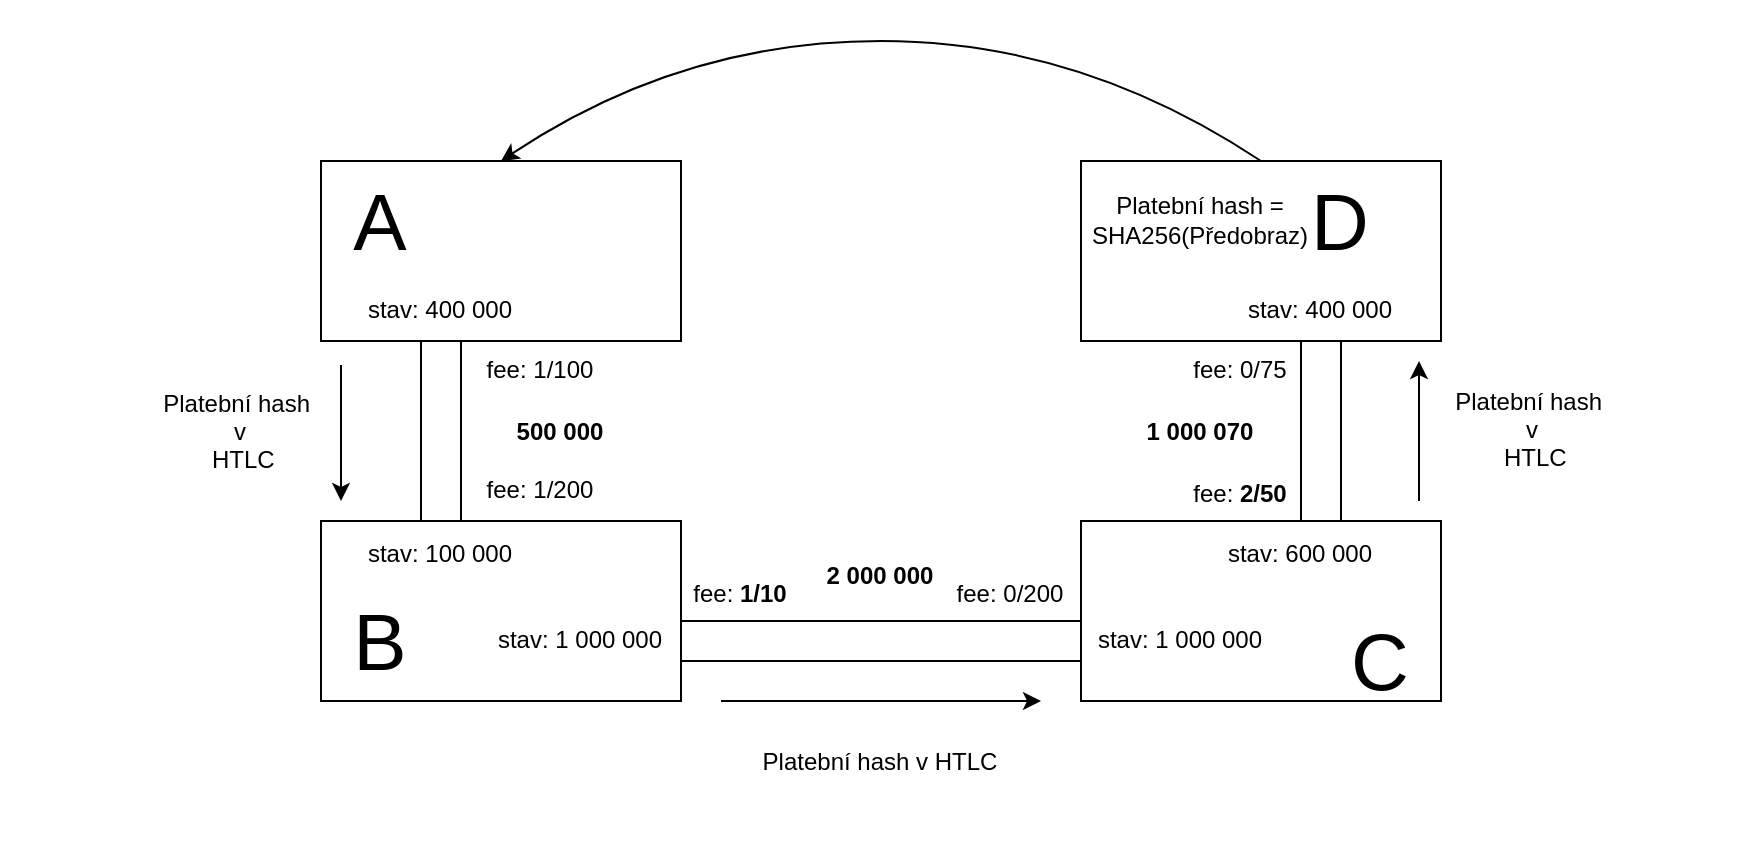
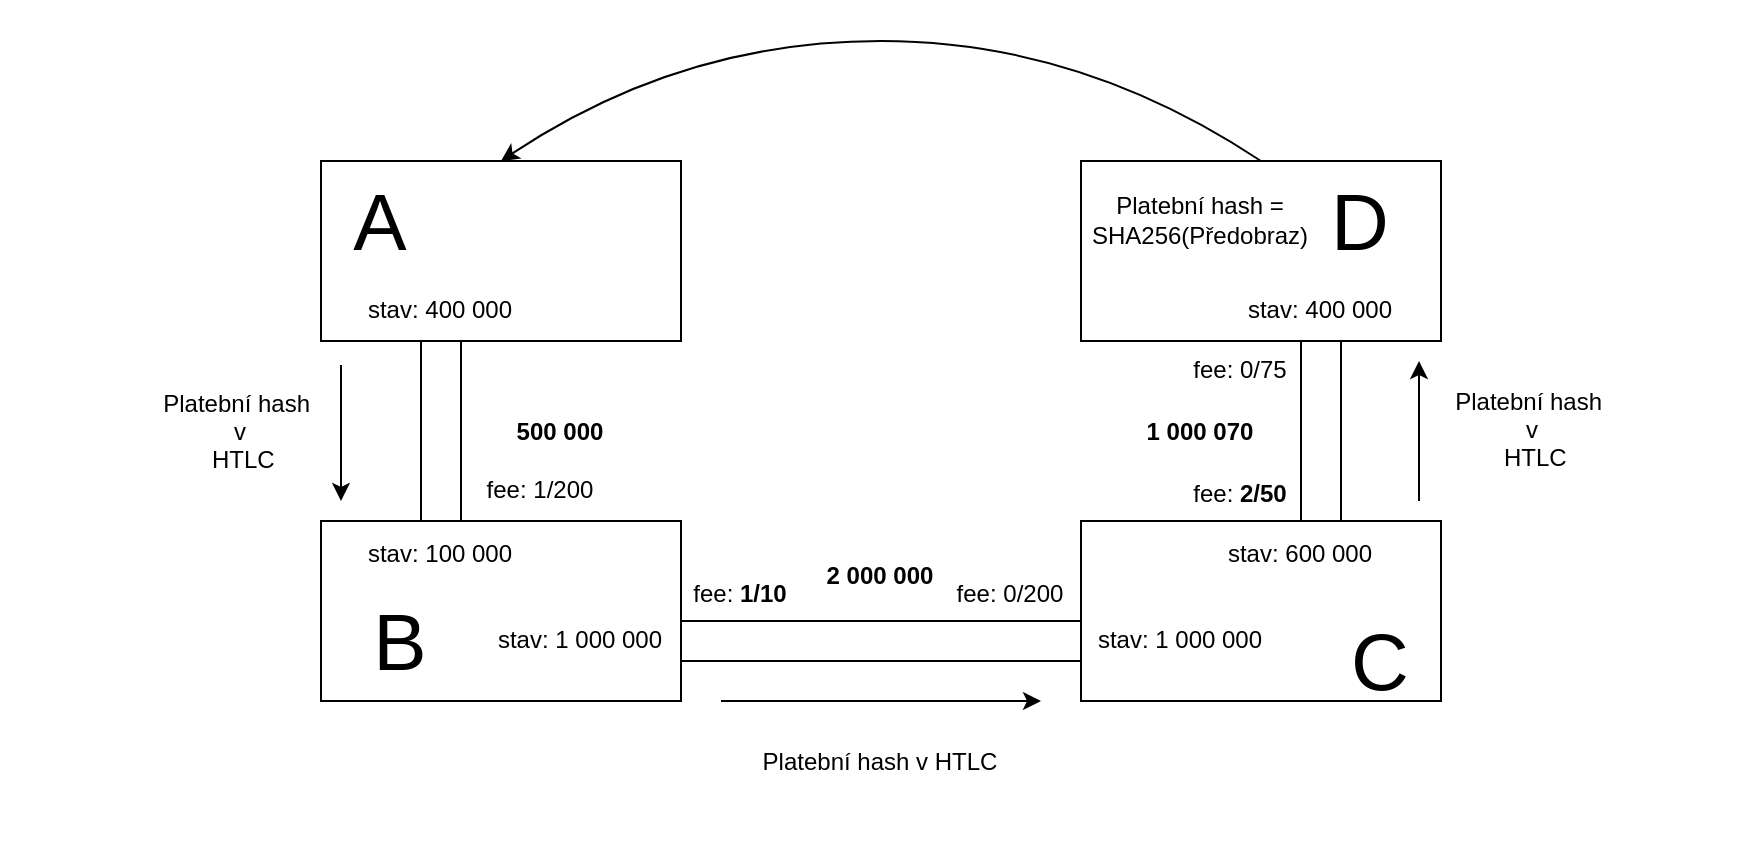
  <mxCell id="0" />
  <mxCell id="1" parent="0" />
  <mxCell id="2" value="" style="rounded=0;whiteSpace=wrap;html=1;" parent="1" vertex="1"><mxGeometry x="160" y="80" width="180" height="90" as="geometry" /></mxCell>
  <mxCell id="3" value="" style="rounded=0;whiteSpace=wrap;html=1;" parent="1" vertex="1"><mxGeometry x="540" y="80" width="180" height="90" as="geometry" /></mxCell>
  <mxCell id="4" value="" style="rounded=0;whiteSpace=wrap;html=1;" parent="1" vertex="1"><mxGeometry x="160" y="260" width="180" height="90" as="geometry" /></mxCell>
  <mxCell id="5" value="" style="rounded=0;whiteSpace=wrap;html=1;" parent="1" vertex="1"><mxGeometry x="540" y="260" width="180" height="90" as="geometry" /></mxCell>
  <mxCell id="6" value="" style="rounded=0;whiteSpace=wrap;html=1;" parent="1" vertex="1"><mxGeometry x="340" y="310" width="200" height="20" as="geometry" /></mxCell>
  <mxCell id="7" value="" style="rounded=0;whiteSpace=wrap;html=1;" parent="1" vertex="1"><mxGeometry x="210" y="170" width="20" height="90" as="geometry" /></mxCell>
  <mxCell id="8" value="" style="rounded=0;whiteSpace=wrap;html=1;" parent="1" vertex="1"><mxGeometry x="650" y="170" width="20" height="90" as="geometry" /></mxCell>
  <mxCell id="9" value="&lt;b&gt;2 000 000&lt;/b&gt;" style="text;html=1;strokeColor=none;fillColor=none;align=center;verticalAlign=middle;whiteSpace=wrap;rounded=0;" parent="1" vertex="1"><mxGeometry x="390" y="278" width="100" height="20" as="geometry" /></mxCell>
  <mxCell id="10" value="&lt;b&gt;500 000&lt;/b&gt;" style="text;html=1;strokeColor=none;fillColor=none;align=center;verticalAlign=middle;whiteSpace=wrap;rounded=0;" parent="1" vertex="1"><mxGeometry x="230" y="206" width="100" height="20" as="geometry" /></mxCell>
  <mxCell id="11" value="&lt;b&gt;1 000 070&lt;/b&gt;" style="text;html=1;strokeColor=none;fillColor=none;align=center;verticalAlign=middle;whiteSpace=wrap;rounded=0;" parent="1" vertex="1"><mxGeometry x="550" y="206" width="100" height="20" as="geometry" /></mxCell>
  <mxCell id="12" value="stav: 400 000" style="text;html=1;strokeColor=none;fillColor=none;align=center;verticalAlign=middle;whiteSpace=wrap;rounded=0;" parent="1" vertex="1"><mxGeometry x="160" y="140" width="120" height="30" as="geometry" /></mxCell>
  <mxCell id="13" value="stav: 100 000" style="text;html=1;strokeColor=none;fillColor=none;align=center;verticalAlign=middle;whiteSpace=wrap;rounded=0;" parent="1" vertex="1"><mxGeometry x="160" y="262" width="120" height="30" as="geometry" /></mxCell>
  <mxCell id="14" value="A" style="text;html=1;strokeColor=none;fillColor=none;align=center;verticalAlign=middle;whiteSpace=wrap;rounded=0;fontSize=40;" parent="1" vertex="1"><mxGeometry x="170" y="100" width="40" height="20" as="geometry" /></mxCell>
- <mxCell id="15" value="D" style="text;html=1;strokeColor=none;fillColor=none;align=center;verticalAlign=middle;whiteSpace=wrap;rounded=0;fontSize=40;" parent="1" vertex="1"><mxGeometry x="650" y="100" width="40" height="20" as="geometry" /></mxCell>
- <mxCell id="16" value="B" style="text;html=1;strokeColor=none;fillColor=none;align=center;verticalAlign=middle;whiteSpace=wrap;rounded=0;fontSize=40;" parent="1" vertex="1"><mxGeometry x="170" y="310" width="40" height="20" as="geometry" /></mxCell>
+ <mxCell id="15" value="D" style="text;html=1;strokeColor=none;fillColor=none;align=center;verticalAlign=middle;whiteSpace=wrap;rounded=0;fontSize=40;" parent="1" vertex="1"><mxGeometry x="660" y="100" width="40" height="20" as="geometry" /></mxCell>
+ <mxCell id="16" value="B" style="text;html=1;strokeColor=none;fillColor=none;align=center;verticalAlign=middle;whiteSpace=wrap;rounded=0;fontSize=40;" parent="1" vertex="1"><mxGeometry x="180" y="310" width="40" height="20" as="geometry" /></mxCell>
  <mxCell id="17" value="C" style="text;html=1;strokeColor=none;fillColor=none;align=center;verticalAlign=middle;whiteSpace=wrap;rounded=0;fontSize=40;" parent="1" vertex="1"><mxGeometry x="670" y="320" width="40" height="20" as="geometry" /></mxCell>
  <mxCell id="18" value="stav: 1 000 000" style="text;html=1;strokeColor=none;fillColor=none;align=center;verticalAlign=middle;whiteSpace=wrap;rounded=0;" parent="1" vertex="1"><mxGeometry x="240" y="305" width="100" height="30" as="geometry" /></mxCell>
  <mxCell id="19" value="stav: 1 000 000" style="text;html=1;strokeColor=none;fillColor=none;align=center;verticalAlign=middle;whiteSpace=wrap;rounded=0;" parent="1" vertex="1"><mxGeometry x="540" y="305" width="100" height="30" as="geometry" /></mxCell>
  <mxCell id="20" value="stav: 600 000" style="text;html=1;strokeColor=none;fillColor=none;align=center;verticalAlign=middle;whiteSpace=wrap;rounded=0;" parent="1" vertex="1"><mxGeometry x="590" y="262" width="120" height="30" as="geometry" /></mxCell>
  <mxCell id="21" value="stav: 400 000" style="text;html=1;strokeColor=none;fillColor=none;align=center;verticalAlign=middle;whiteSpace=wrap;rounded=0;" parent="1" vertex="1"><mxGeometry x="600" y="140" width="120" height="30" as="geometry" /></mxCell>
- <mxCell id="22" value="fee: 1/100" style="text;html=1;strokeColor=none;fillColor=none;align=center;verticalAlign=middle;whiteSpace=wrap;rounded=0;" parent="1" vertex="1"><mxGeometry x="240" y="170" width="60" height="30" as="geometry" /></mxCell>
  <mxCell id="23" value="fee: 1/200" style="text;html=1;strokeColor=none;fillColor=none;align=center;verticalAlign=middle;whiteSpace=wrap;rounded=0;" parent="1" vertex="1"><mxGeometry x="240" y="230" width="60" height="30" as="geometry" /></mxCell>
  <mxCell id="24" value="fee: &lt;b&gt;1/10&lt;/b&gt;" style="text;html=1;strokeColor=none;fillColor=none;align=center;verticalAlign=middle;whiteSpace=wrap;rounded=0;" parent="1" vertex="1"><mxGeometry x="310" y="282" width="120" height="30" as="geometry" /></mxCell>
  <mxCell id="25" value="fee: 0/200" style="text;html=1;strokeColor=none;fillColor=none;align=center;verticalAlign=middle;whiteSpace=wrap;rounded=0;" parent="1" vertex="1"><mxGeometry x="470" y="282" width="70" height="30" as="geometry" /></mxCell>
  <mxCell id="26" value="fee: &lt;b&gt;2/50&lt;/b&gt;" style="text;html=1;strokeColor=none;fillColor=none;align=center;verticalAlign=middle;whiteSpace=wrap;rounded=0;" parent="1" vertex="1"><mxGeometry x="560" y="232" width="120" height="30" as="geometry" /></mxCell>
  <mxCell id="27" value="fee: 0/75" style="text;html=1;strokeColor=none;fillColor=none;align=center;verticalAlign=middle;whiteSpace=wrap;rounded=0;" parent="1" vertex="1"><mxGeometry x="560" y="170" width="120" height="30" as="geometry" /></mxCell>
  <mxCell id="28" value="" style="curved=1;endArrow=classic;html=1;fontSize=40;exitX=0.5;exitY=0;exitDx=0;exitDy=0;entryX=0.5;entryY=0;entryDx=0;entryDy=0;" parent="1" source="3" target="2" edge="1"><mxGeometry width="50" height="50" relative="1" as="geometry"><mxPoint x="420" y="30" as="sourcePoint" /><mxPoint x="470" y="-20" as="targetPoint" /><Array as="points"><mxPoint x="540" y="20" /><mxPoint x="340" y="20" /></Array></mxGeometry></mxCell>
  <mxCell id="29" value="" style="endArrow=classic;html=1;fontSize=40;" parent="1" edge="1"><mxGeometry width="50" height="50" relative="1" as="geometry"><mxPoint x="170" y="182" as="sourcePoint" /><mxPoint x="170" y="250" as="targetPoint" /></mxGeometry></mxCell>
  <mxCell id="30" value="Platební hash &#10;v&#10; HTLC" style="text;strokeColor=none;fillColor=none;align=center;verticalAlign=middle;rounded=0;fontSize=12;spacing=2;" parent="1" vertex="1"><mxGeometry x="20" y="195" width="200" height="40" as="geometry" /></mxCell>
  <mxCell id="31" value="Platební hash = SHA256(Předobraz)" style="text;html=1;strokeColor=none;fillColor=none;align=center;verticalAlign=middle;whiteSpace=wrap;rounded=0;fontSize=12;" parent="1" vertex="1"><mxGeometry x="580" y="100" width="40" height="20" as="geometry" /></mxCell>
  <mxCell id="32" value="" style="endArrow=classic;html=1;fontSize=40;" parent="1" edge="1"><mxGeometry width="50" height="50" relative="1" as="geometry"><mxPoint x="709" y="250" as="sourcePoint" /><mxPoint x="709" y="180" as="targetPoint" /></mxGeometry></mxCell>
  <mxCell id="33" value="Platební hash &#10;v&#10; HTLC" style="text;strokeColor=none;fillColor=none;align=center;verticalAlign=middle;rounded=0;fontSize=12;spacing=2;" parent="1" vertex="1"><mxGeometry x="681" y="194" width="170" height="40" as="geometry" /></mxCell>
  <mxCell id="34" value="Platební hash v HTLC" style="text;strokeColor=none;fillColor=none;align=center;verticalAlign=middle;rounded=0;fontSize=12;spacing=2;" parent="1" vertex="1"><mxGeometry x="362.5" y="360" width="155" height="40" as="geometry" /></mxCell>
  <mxCell id="35" value="" style="endArrow=classic;html=1;fontSize=40;" parent="1" edge="1"><mxGeometry width="50" height="50" relative="1" as="geometry"><mxPoint x="360" y="350" as="sourcePoint" /><mxPoint x="520" y="350" as="targetPoint" /></mxGeometry></mxCell>
